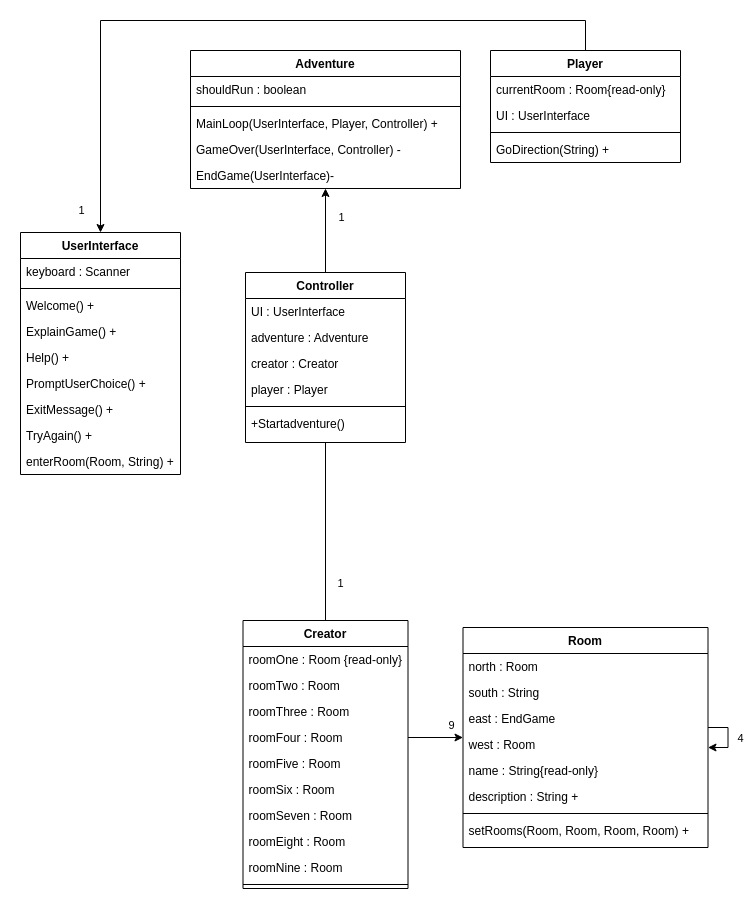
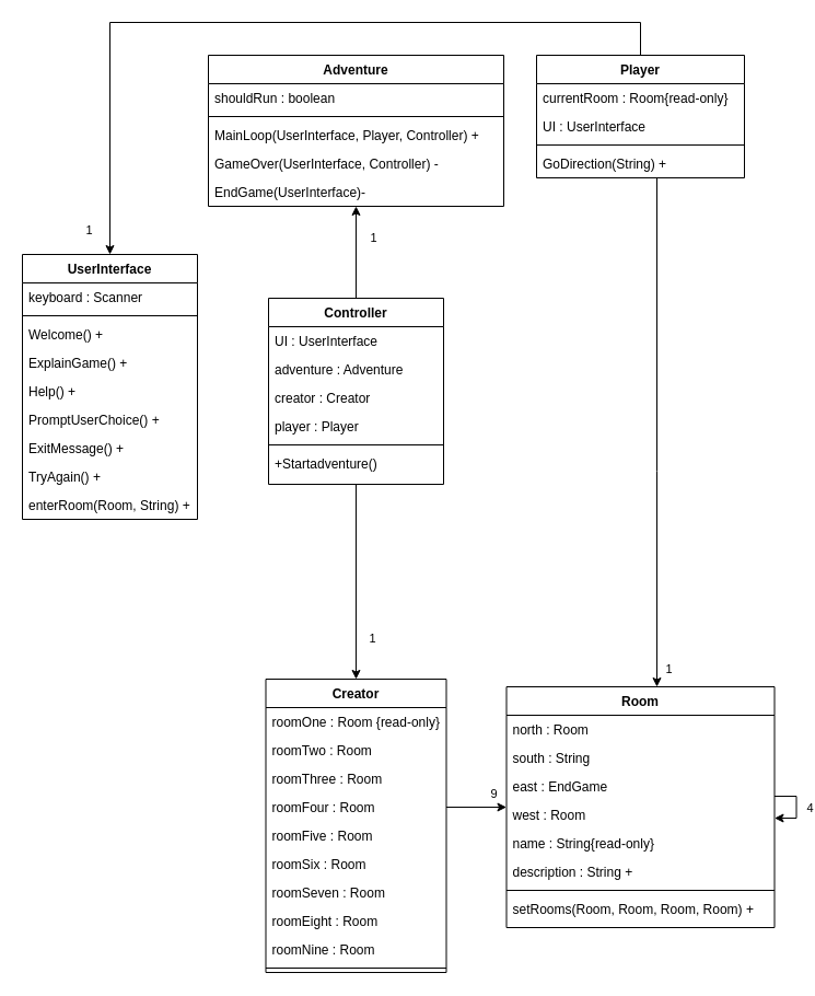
  <mxCell id="0" />
  <mxCell id="1" parent="0" />
  <mxCell id="2" style="edgeStyle=orthogonalEdgeStyle;rounded=0;orthogonalLoop=1;jettySize=auto;html=1;exitX=0.5;exitY=0;exitDx=0;exitDy=0;" parent="1" source="11" target="4" edge="1"><mxGeometry relative="1" as="geometry" /></mxCell>
  <mxCell id="3" value="1" style="edgeLabel;html=1;align=center;verticalAlign=middle;resizable=0;points=[];" parent="2" vertex="1" connectable="0"><mxGeometry x="0.238" relative="1" as="geometry"><mxPoint x="15" y="-4" as="offset" /></mxGeometry></mxCell>
  <mxCell id="4" value="Adventure" style="swimlane;fontStyle=1;align=center;verticalAlign=top;childLayout=stackLayout;horizontal=1;startSize=26;horizontalStack=0;resizeParent=1;resizeLast=0;collapsible=1;marginBottom=0;rounded=0;shadow=0;strokeWidth=1;" parent="1" vertex="1"><mxGeometry x="190" y="50" width="270" height="138" as="geometry"><mxRectangle x="130" y="380" width="160" height="26" as="alternateBounds" /></mxGeometry></mxCell>
  <mxCell id="5" value="shouldRun : boolean" style="text;align=left;verticalAlign=top;spacingLeft=4;spacingRight=4;overflow=hidden;rotatable=0;points=[[0,0.5],[1,0.5]];portConstraint=eastwest;" parent="4" vertex="1"><mxGeometry y="26" width="270" height="26" as="geometry" /></mxCell>
  <mxCell id="6" value="" style="line;html=1;strokeWidth=1;align=left;verticalAlign=middle;spacingTop=-1;spacingLeft=3;spacingRight=3;rotatable=0;labelPosition=right;points=[];portConstraint=eastwest;" parent="4" vertex="1"><mxGeometry y="52" width="270" height="8" as="geometry" /></mxCell>
  <mxCell id="7" value="MainLoop(UserInterface, Player, Controller) +" style="text;align=left;verticalAlign=top;spacingLeft=4;spacingRight=4;overflow=hidden;rotatable=0;points=[[0,0.5],[1,0.5]];portConstraint=eastwest;" parent="4" vertex="1"><mxGeometry y="60" width="270" height="26" as="geometry" /></mxCell>
  <mxCell id="8" value="GameOver(UserInterface, Controller) -" style="text;align=left;verticalAlign=top;spacingLeft=4;spacingRight=4;overflow=hidden;rotatable=0;points=[[0,0.5],[1,0.5]];portConstraint=eastwest;" parent="4" vertex="1"><mxGeometry y="86" width="270" height="26" as="geometry" /></mxCell>
  <mxCell id="9" value="EndGame(UserInterface)-" style="text;align=left;verticalAlign=top;spacingLeft=4;spacingRight=4;overflow=hidden;rotatable=0;points=[[0,0.5],[1,0.5]];portConstraint=eastwest;" parent="4" vertex="1"><mxGeometry y="112" width="270" height="26" as="geometry" /></mxCell>
- <mxCell id="10" value="1" style="edgeStyle=orthogonalEdgeStyle;rounded=0;orthogonalLoop=1;jettySize=auto;html=1;exitX=0.5;exitY=1;exitDx=0;exitDy=0;entryX=0.5;entryY=0;entryDx=0;entryDy=0;endArrow=none;" parent="1" source="11" target="36" edge="1"><mxGeometry x="0.583" y="15" relative="1" as="geometry"><mxPoint as="offset" /></mxGeometry></mxCell>
+ <mxCell id="10" value="1" style="edgeStyle=orthogonalEdgeStyle;rounded=0;orthogonalLoop=1;jettySize=auto;html=1;exitX=0.5;exitY=1;exitDx=0;exitDy=0;entryX=0.5;entryY=0;entryDx=0;entryDy=0;" parent="1" source="11" target="36" edge="1"><mxGeometry x="0.583" y="15" relative="1" as="geometry"><mxPoint as="offset" /></mxGeometry></mxCell>
  <mxCell id="11" value="Controller" style="swimlane;fontStyle=1;align=center;verticalAlign=top;childLayout=stackLayout;horizontal=1;startSize=26;horizontalStack=0;resizeParent=1;resizeLast=0;collapsible=1;marginBottom=0;rounded=0;shadow=0;strokeWidth=1;" parent="1" vertex="1"><mxGeometry x="245" y="272" width="160" height="170" as="geometry"><mxRectangle x="550" y="140" width="160" height="26" as="alternateBounds" /></mxGeometry></mxCell>
  <mxCell id="12" value="UI : UserInterface" style="text;align=left;verticalAlign=top;spacingLeft=4;spacingRight=4;overflow=hidden;rotatable=0;points=[[0,0.5],[1,0.5]];portConstraint=eastwest;" parent="11" vertex="1"><mxGeometry y="26" width="160" height="26" as="geometry" /></mxCell>
  <mxCell id="13" value="adventure : Adventure" style="text;align=left;verticalAlign=top;spacingLeft=4;spacingRight=4;overflow=hidden;rotatable=0;points=[[0,0.5],[1,0.5]];portConstraint=eastwest;" parent="11" vertex="1"><mxGeometry y="52" width="160" height="26" as="geometry" /></mxCell>
  <mxCell id="14" value="creator : Creator" style="text;align=left;verticalAlign=top;spacingLeft=4;spacingRight=4;overflow=hidden;rotatable=0;points=[[0,0.5],[1,0.5]];portConstraint=eastwest;" parent="11" vertex="1"><mxGeometry y="78" width="160" height="26" as="geometry" /></mxCell>
  <mxCell id="15" value="player : Player" style="text;align=left;verticalAlign=top;spacingLeft=4;spacingRight=4;overflow=hidden;rotatable=0;points=[[0,0.5],[1,0.5]];portConstraint=eastwest;" parent="11" vertex="1"><mxGeometry y="104" width="160" height="26" as="geometry" /></mxCell>
  <mxCell id="16" value="" style="line;html=1;strokeWidth=1;align=left;verticalAlign=middle;spacingTop=-1;spacingLeft=3;spacingRight=3;rotatable=0;labelPosition=right;points=[];portConstraint=eastwest;" parent="11" vertex="1"><mxGeometry y="130" width="160" height="8" as="geometry" /></mxCell>
  <mxCell id="17" value="+Startadventure()" style="text;align=left;verticalAlign=top;spacingLeft=4;spacingRight=4;overflow=hidden;rotatable=0;points=[[0,0.5],[1,0.5]];portConstraint=eastwest;" parent="11" vertex="1"><mxGeometry y="138" width="160" height="26" as="geometry" /></mxCell>
  <mxCell id="18" style="edgeStyle=orthogonalEdgeStyle;rounded=0;orthogonalLoop=1;jettySize=auto;html=1;entryX=0.5;entryY=0;entryDx=0;entryDy=0;" parent="1" source="22" target="47" edge="1"><mxGeometry relative="1" as="geometry"><Array as="points"><mxPoint x="585" y="20" /><mxPoint x="100" y="20" /></Array></mxGeometry></mxCell>
  <mxCell id="19" value="1" style="edgeLabel;html=1;align=center;verticalAlign=middle;resizable=0;points=[];" parent="18" vertex="1" connectable="0"><mxGeometry x="0.861" y="-5" relative="1" as="geometry"><mxPoint x="-15" y="28" as="offset" /></mxGeometry></mxCell>
+ <mxCell id="20" style="edgeStyle=orthogonalEdgeStyle;rounded=0;orthogonalLoop=1;jettySize=auto;html=1;" parent="1" source="22" target="27" edge="1"><mxGeometry relative="1" as="geometry"><Array as="points"><mxPoint x="600" y="430" /><mxPoint x="600" y="430" /></Array></mxGeometry></mxCell>
+ <mxCell id="21" value="1" style="edgeLabel;html=1;align=center;verticalAlign=middle;resizable=0;points=[];" parent="20" vertex="1" connectable="0"><mxGeometry x="0.925" relative="1" as="geometry"><mxPoint x="10" as="offset" /></mxGeometry></mxCell>
  <mxCell id="22" value="Player" style="swimlane;fontStyle=1;align=center;verticalAlign=top;childLayout=stackLayout;horizontal=1;startSize=26;horizontalStack=0;resizeParent=1;resizeLast=0;collapsible=1;marginBottom=0;rounded=0;shadow=0;strokeWidth=1;" parent="1" vertex="1"><mxGeometry x="490" y="50" width="190" height="112" as="geometry"><mxRectangle x="130" y="380" width="160" height="26" as="alternateBounds" /></mxGeometry></mxCell>
  <mxCell id="23" value="currentRoom : Room{read-only}" style="text;align=left;verticalAlign=top;spacingLeft=4;spacingRight=4;overflow=hidden;rotatable=0;points=[[0,0.5],[1,0.5]];portConstraint=eastwest;" parent="22" vertex="1"><mxGeometry y="26" width="190" height="26" as="geometry" /></mxCell>
  <mxCell id="24" value="UI : UserInterface" style="text;align=left;verticalAlign=top;spacingLeft=4;spacingRight=4;overflow=hidden;rotatable=0;points=[[0,0.5],[1,0.5]];portConstraint=eastwest;rounded=0;shadow=0;html=0;" parent="22" vertex="1"><mxGeometry y="52" width="190" height="26" as="geometry" /></mxCell>
  <mxCell id="25" value="" style="line;html=1;strokeWidth=1;align=left;verticalAlign=middle;spacingTop=-1;spacingLeft=3;spacingRight=3;rotatable=0;labelPosition=right;points=[];portConstraint=eastwest;" parent="22" vertex="1"><mxGeometry y="78" width="190" height="8" as="geometry" /></mxCell>
  <mxCell id="26" value="GoDirection(String) +" style="text;align=left;verticalAlign=top;spacingLeft=4;spacingRight=4;overflow=hidden;rotatable=0;points=[[0,0.5],[1,0.5]];portConstraint=eastwest;fontStyle=0" parent="22" vertex="1"><mxGeometry y="86" width="190" height="26" as="geometry" /></mxCell>
  <mxCell id="27" value="Room" style="swimlane;fontStyle=1;align=center;verticalAlign=top;childLayout=stackLayout;horizontal=1;startSize=26;horizontalStack=0;resizeParent=1;resizeLast=0;collapsible=1;marginBottom=0;rounded=0;shadow=0;strokeWidth=1;" parent="1" vertex="1"><mxGeometry x="462.5" y="627" width="245" height="220" as="geometry"><mxRectangle x="130" y="380" width="160" height="26" as="alternateBounds" /></mxGeometry></mxCell>
  <mxCell id="28" value="north : Room&#10;" style="text;align=left;verticalAlign=top;spacingLeft=4;spacingRight=4;overflow=hidden;rotatable=0;points=[[0,0.5],[1,0.5]];portConstraint=eastwest;" parent="27" vertex="1"><mxGeometry y="26" width="245" height="26" as="geometry" /></mxCell>
  <mxCell id="29" value="south : String" style="text;align=left;verticalAlign=top;spacingLeft=4;spacingRight=4;overflow=hidden;rotatable=0;points=[[0,0.5],[1,0.5]];portConstraint=eastwest;" parent="27" vertex="1"><mxGeometry y="52" width="245" height="26" as="geometry" /></mxCell>
  <mxCell id="30" value="east : EndGame" style="text;align=left;verticalAlign=top;spacingLeft=4;spacingRight=4;overflow=hidden;rotatable=0;points=[[0,0.5],[1,0.5]];portConstraint=eastwest;" parent="27" vertex="1"><mxGeometry y="78" width="245" height="26" as="geometry" /></mxCell>
  <mxCell id="31" value="west : Room" style="text;align=left;verticalAlign=top;spacingLeft=4;spacingRight=4;overflow=hidden;rotatable=0;points=[[0,0.5],[1,0.5]];portConstraint=eastwest;" parent="27" vertex="1"><mxGeometry y="104" width="245" height="26" as="geometry" /></mxCell>
  <mxCell id="32" value="name : String{read-only}" style="text;align=left;verticalAlign=top;spacingLeft=4;spacingRight=4;overflow=hidden;rotatable=0;points=[[0,0.5],[1,0.5]];portConstraint=eastwest;" parent="27" vertex="1"><mxGeometry y="130" width="245" height="26" as="geometry" /></mxCell>
  <mxCell id="33" value="description : String +" style="text;align=left;verticalAlign=top;spacingLeft=4;spacingRight=4;overflow=hidden;rotatable=0;points=[[0,0.5],[1,0.5]];portConstraint=eastwest;" parent="27" vertex="1"><mxGeometry y="156" width="245" height="26" as="geometry" /></mxCell>
  <mxCell id="34" value="" style="line;html=1;strokeWidth=1;align=left;verticalAlign=middle;spacingTop=-1;spacingLeft=3;spacingRight=3;rotatable=0;labelPosition=right;points=[];portConstraint=eastwest;" parent="27" vertex="1"><mxGeometry y="182" width="245" height="8" as="geometry" /></mxCell>
  <mxCell id="35" value="setRooms(Room, Room, Room, Room) +" style="text;align=left;verticalAlign=top;spacingLeft=4;spacingRight=4;overflow=hidden;rotatable=0;points=[[0,0.5],[1,0.5]];portConstraint=eastwest;" parent="27" vertex="1"><mxGeometry y="190" width="245" height="30" as="geometry" /></mxCell>
  <mxCell id="36" value="Creator" style="swimlane;fontStyle=1;align=center;verticalAlign=top;childLayout=stackLayout;horizontal=1;startSize=26;horizontalStack=0;resizeParent=1;resizeLast=0;collapsible=1;marginBottom=0;rounded=0;shadow=0;strokeWidth=1;" parent="1" vertex="1"><mxGeometry x="242.5" y="620" width="165" height="268" as="geometry"><mxRectangle x="302.5" y="620" width="160" height="26" as="alternateBounds" /></mxGeometry></mxCell>
  <mxCell id="37" value="roomOne : Room {read-only}" style="text;align=left;verticalAlign=top;spacingLeft=4;spacingRight=4;overflow=hidden;rotatable=0;points=[[0,0.5],[1,0.5]];portConstraint=eastwest;" parent="36" vertex="1"><mxGeometry y="26" width="165" height="26" as="geometry" /></mxCell>
  <mxCell id="38" value="roomTwo : Room" style="text;align=left;verticalAlign=top;spacingLeft=4;spacingRight=4;overflow=hidden;rotatable=0;points=[[0,0.5],[1,0.5]];portConstraint=eastwest;" parent="36" vertex="1"><mxGeometry y="52" width="165" height="26" as="geometry" /></mxCell>
  <mxCell id="39" value="roomThree : Room" style="text;align=left;verticalAlign=top;spacingLeft=4;spacingRight=4;overflow=hidden;rotatable=0;points=[[0,0.5],[1,0.5]];portConstraint=eastwest;" parent="36" vertex="1"><mxGeometry y="78" width="165" height="26" as="geometry" /></mxCell>
  <mxCell id="40" value="roomFour : Room" style="text;align=left;verticalAlign=top;spacingLeft=4;spacingRight=4;overflow=hidden;rotatable=0;points=[[0,0.5],[1,0.5]];portConstraint=eastwest;" parent="36" vertex="1"><mxGeometry y="104" width="165" height="26" as="geometry" /></mxCell>
  <mxCell id="41" value="roomFive : Room" style="text;align=left;verticalAlign=top;spacingLeft=4;spacingRight=4;overflow=hidden;rotatable=0;points=[[0,0.5],[1,0.5]];portConstraint=eastwest;" parent="36" vertex="1"><mxGeometry y="130" width="165" height="26" as="geometry" /></mxCell>
  <mxCell id="42" value="roomSix : Room" style="text;align=left;verticalAlign=top;spacingLeft=4;spacingRight=4;overflow=hidden;rotatable=0;points=[[0,0.5],[1,0.5]];portConstraint=eastwest;" parent="36" vertex="1"><mxGeometry y="156" width="165" height="26" as="geometry" /></mxCell>
  <mxCell id="43" value="roomSeven : Room" style="text;align=left;verticalAlign=top;spacingLeft=4;spacingRight=4;overflow=hidden;rotatable=0;points=[[0,0.5],[1,0.5]];portConstraint=eastwest;" parent="36" vertex="1"><mxGeometry y="182" width="165" height="26" as="geometry" /></mxCell>
  <mxCell id="44" value="roomEight : Room" style="text;align=left;verticalAlign=top;spacingLeft=4;spacingRight=4;overflow=hidden;rotatable=0;points=[[0,0.5],[1,0.5]];portConstraint=eastwest;" parent="36" vertex="1"><mxGeometry y="208" width="165" height="26" as="geometry" /></mxCell>
  <mxCell id="45" value="roomNine : Room" style="text;align=left;verticalAlign=top;spacingLeft=4;spacingRight=4;overflow=hidden;rotatable=0;points=[[0,0.5],[1,0.5]];portConstraint=eastwest;" parent="36" vertex="1"><mxGeometry y="234" width="165" height="26" as="geometry" /></mxCell>
  <mxCell id="46" value="" style="line;html=1;strokeWidth=1;align=left;verticalAlign=middle;spacingTop=-1;spacingLeft=3;spacingRight=3;rotatable=0;labelPosition=right;points=[];portConstraint=eastwest;" parent="36" vertex="1"><mxGeometry y="260" width="165" height="8" as="geometry" /></mxCell>
  <mxCell id="47" value="UserInterface" style="swimlane;fontStyle=1;align=center;verticalAlign=top;childLayout=stackLayout;horizontal=1;startSize=26;horizontalStack=0;resizeParent=1;resizeLast=0;collapsible=1;marginBottom=0;rounded=0;shadow=0;strokeWidth=1;" parent="1" vertex="1"><mxGeometry x="20" y="232" width="160" height="242" as="geometry"><mxRectangle x="130" y="380" width="160" height="26" as="alternateBounds" /></mxGeometry></mxCell>
  <mxCell id="48" value="keyboard : Scanner" style="text;align=left;verticalAlign=top;spacingLeft=4;spacingRight=4;overflow=hidden;rotatable=0;points=[[0,0.5],[1,0.5]];portConstraint=eastwest;" parent="47" vertex="1"><mxGeometry y="26" width="160" height="26" as="geometry" /></mxCell>
  <mxCell id="49" value="" style="line;html=1;strokeWidth=1;align=left;verticalAlign=middle;spacingTop=-1;spacingLeft=3;spacingRight=3;rotatable=0;labelPosition=right;points=[];portConstraint=eastwest;" parent="47" vertex="1"><mxGeometry y="52" width="160" height="8" as="geometry" /></mxCell>
  <mxCell id="50" value="Welcome() +" style="text;align=left;verticalAlign=top;spacingLeft=4;spacingRight=4;overflow=hidden;rotatable=0;points=[[0,0.5],[1,0.5]];portConstraint=eastwest;" parent="47" vertex="1"><mxGeometry y="60" width="160" height="26" as="geometry" /></mxCell>
  <mxCell id="51" value="ExplainGame() +" style="text;align=left;verticalAlign=top;spacingLeft=4;spacingRight=4;overflow=hidden;rotatable=0;points=[[0,0.5],[1,0.5]];portConstraint=eastwest;" parent="47" vertex="1"><mxGeometry y="86" width="160" height="26" as="geometry" /></mxCell>
  <mxCell id="52" value="Help() +" style="text;align=left;verticalAlign=top;spacingLeft=4;spacingRight=4;overflow=hidden;rotatable=0;points=[[0,0.5],[1,0.5]];portConstraint=eastwest;" parent="47" vertex="1"><mxGeometry y="112" width="160" height="26" as="geometry" /></mxCell>
  <mxCell id="53" value="PromptUserChoice() +" style="text;align=left;verticalAlign=top;spacingLeft=4;spacingRight=4;overflow=hidden;rotatable=0;points=[[0,0.5],[1,0.5]];portConstraint=eastwest;" parent="47" vertex="1"><mxGeometry y="138" width="160" height="26" as="geometry" /></mxCell>
  <mxCell id="54" value="ExitMessage() +" style="text;align=left;verticalAlign=top;spacingLeft=4;spacingRight=4;overflow=hidden;rotatable=0;points=[[0,0.5],[1,0.5]];portConstraint=eastwest;" parent="47" vertex="1"><mxGeometry y="164" width="160" height="26" as="geometry" /></mxCell>
  <mxCell id="55" value="TryAgain() +" style="text;align=left;verticalAlign=top;spacingLeft=4;spacingRight=4;overflow=hidden;rotatable=0;points=[[0,0.5],[1,0.5]];portConstraint=eastwest;" parent="47" vertex="1"><mxGeometry y="190" width="160" height="26" as="geometry" /></mxCell>
  <mxCell id="56" value="enterRoom(Room, String) +" style="text;align=left;verticalAlign=top;spacingLeft=4;spacingRight=4;overflow=hidden;rotatable=0;points=[[0,0.5],[1,0.5]];portConstraint=eastwest;" parent="47" vertex="1"><mxGeometry y="216" width="160" height="26" as="geometry" /></mxCell>
  <mxCell id="57" style="edgeStyle=orthogonalEdgeStyle;rounded=0;orthogonalLoop=1;jettySize=auto;html=1;" parent="1" source="40" target="27" edge="1"><mxGeometry relative="1" as="geometry" /></mxCell>
  <mxCell id="58" value="9" style="edgeLabel;html=1;align=center;verticalAlign=middle;resizable=0;points=[];" parent="57" vertex="1" connectable="0"><mxGeometry x="0.313" relative="1" as="geometry"><mxPoint x="7" y="-13" as="offset" /></mxGeometry></mxCell>
  <mxCell id="59" style="edgeStyle=orthogonalEdgeStyle;rounded=0;orthogonalLoop=1;jettySize=auto;html=1;" parent="1" source="27" target="27" edge="1"><mxGeometry relative="1" as="geometry" /></mxCell>
  <mxCell id="60" value="4" style="edgeLabel;html=1;align=center;verticalAlign=middle;resizable=0;points=[];" parent="59" vertex="1" connectable="0"><mxGeometry x="-0.756" y="-1" relative="1" as="geometry"><mxPoint x="25" y="9" as="offset" /></mxGeometry></mxCell>
